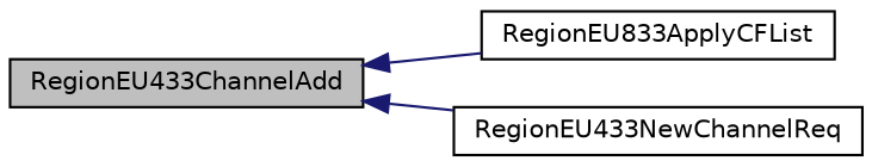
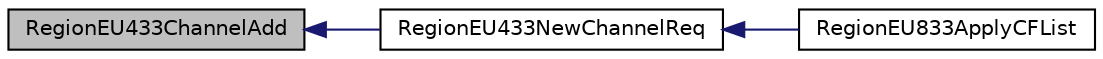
  digraph {
    fontname="DejaVu Sans"
    rankdir=LR
    node [color=black fillcolor=white fontname="DejaVu Sans" fontsize=10 shape=record style=filled]
    edge [color=midnightblue dir=back fontname="DejaVu Sans" fontsize=10 labelfontname=Helvetica labelfontsize=10 style=solid]
    n1 [fillcolor=grey75 fontcolor=black height=0.2 label=RegionEU433ChannelAdd width=0.4]
    n2 [height=0.2 label=RegionEU833ApplyCFList width=0.4]
    n3 [height=0.2 label=RegionEU433NewChannelReq width=0.4]
-   n1 -> n2
+   n3 -> n2
    n1 -> n3
  }
